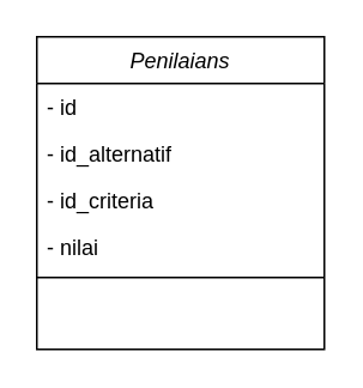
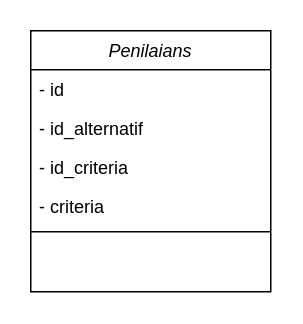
  <mxCell id="0" />
  <mxCell id="1" parent="0" />
  <mxCell id="2" value="Penilaians" style="swimlane;fontStyle=2;align=center;verticalAlign=top;childLayout=stackLayout;horizontal=1;startSize=26;horizontalStack=0;resizeParent=1;resizeLast=0;collapsible=1;marginBottom=0;rounded=0;shadow=0;strokeWidth=1;" vertex="1" parent="1"><mxGeometry x="20" y="20" width="160" height="174" as="geometry"><mxRectangle x="230" y="140" width="160" height="26" as="alternateBounds" /></mxGeometry></mxCell>
  <mxCell id="3" value="- id" style="text;align=left;verticalAlign=top;spacingLeft=4;spacingRight=4;overflow=hidden;rotatable=0;points=[[0,0.5],[1,0.5]];portConstraint=eastwest;" vertex="1" parent="2"><mxGeometry y="26" width="160" height="26" as="geometry" /></mxCell>
  <mxCell id="4" value="- id_alternatif" style="text;align=left;verticalAlign=top;spacingLeft=4;spacingRight=4;overflow=hidden;rotatable=0;points=[[0,0.5],[1,0.5]];portConstraint=eastwest;rounded=0;shadow=0;html=0;" vertex="1" parent="2"><mxGeometry y="52" width="160" height="26" as="geometry" /></mxCell>
  <mxCell id="5" value="- id_criteria" style="text;align=left;verticalAlign=top;spacingLeft=4;spacingRight=4;overflow=hidden;rotatable=0;points=[[0,0.5],[1,0.5]];portConstraint=eastwest;rounded=0;shadow=0;html=0;" vertex="1" parent="2"><mxGeometry y="78" width="160" height="26" as="geometry" /></mxCell>
- <mxCell id="6" value="- nilai" style="text;align=left;verticalAlign=top;spacingLeft=4;spacingRight=4;overflow=hidden;rotatable=0;points=[[0,0.5],[1,0.5]];portConstraint=eastwest;rounded=0;shadow=0;html=0;" vertex="1" parent="2"><mxGeometry y="104" width="160" height="26" as="geometry" /></mxCell>
+ <mxCell id="6" value="- criteria" style="text;align=left;verticalAlign=top;spacingLeft=4;spacingRight=4;overflow=hidden;rotatable=0;points=[[0,0.5],[1,0.5]];portConstraint=eastwest;rounded=0;shadow=0;html=0;" vertex="1" parent="2"><mxGeometry y="104" width="160" height="26" as="geometry" /></mxCell>
  <mxCell id="7" value="" style="line;html=1;strokeWidth=1;align=left;verticalAlign=middle;spacingTop=-1;spacingLeft=3;spacingRight=3;rotatable=0;labelPosition=right;points=[];portConstraint=eastwest;" vertex="1" parent="2"><mxGeometry y="130" width="160" height="8" as="geometry" /></mxCell>
